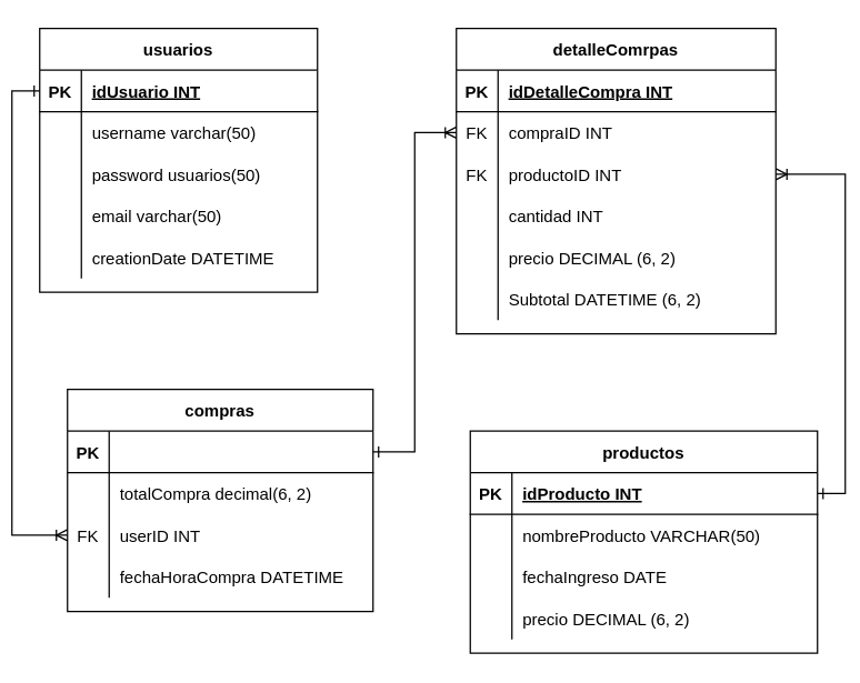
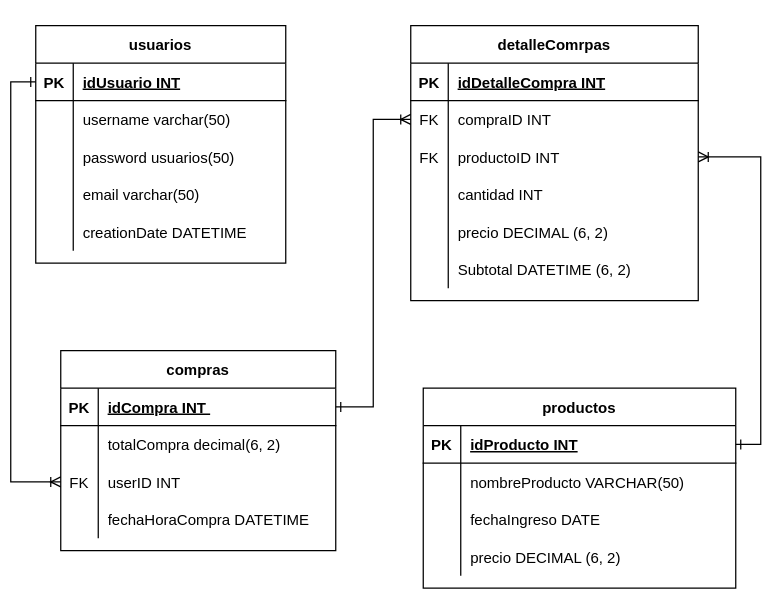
  <mxCell id="0" />
  <mxCell id="1" parent="0" />
  <mxCell id="2" value="usuarios" style="shape=table;startSize=30;container=1;collapsible=1;childLayout=tableLayout;fixedRows=1;rowLines=0;fontStyle=1;align=center;resizeLast=1;" parent="1" vertex="1"><mxGeometry x="20" y="20" width="200" height="190" as="geometry" /></mxCell>
  <mxCell id="3" value="" style="shape=partialRectangle;collapsible=0;dropTarget=0;pointerEvents=0;fillColor=none;top=0;left=0;bottom=1;right=0;points=[[0,0.5],[1,0.5]];portConstraint=eastwest;" parent="2" vertex="1"><mxGeometry y="30" width="200" height="30" as="geometry" /></mxCell>
  <mxCell id="4" value="PK" style="shape=partialRectangle;connectable=0;fillColor=none;top=0;left=0;bottom=0;right=0;fontStyle=1;overflow=hidden;" parent="3" vertex="1"><mxGeometry width="30" height="30" as="geometry" /></mxCell>
  <mxCell id="5" value="idUsuario INT" style="shape=partialRectangle;connectable=0;fillColor=none;top=0;left=0;bottom=0;right=0;align=left;spacingLeft=6;fontStyle=5;overflow=hidden;" parent="3" vertex="1"><mxGeometry x="30" width="170" height="30" as="geometry" /></mxCell>
  <mxCell id="6" value="" style="shape=partialRectangle;collapsible=0;dropTarget=0;pointerEvents=0;fillColor=none;top=0;left=0;bottom=0;right=0;points=[[0,0.5],[1,0.5]];portConstraint=eastwest;" parent="2" vertex="1"><mxGeometry y="60" width="200" height="30" as="geometry" /></mxCell>
  <mxCell id="7" value="" style="shape=partialRectangle;connectable=0;fillColor=none;top=0;left=0;bottom=0;right=0;editable=1;overflow=hidden;" parent="6" vertex="1"><mxGeometry width="30" height="30" as="geometry" /></mxCell>
  <mxCell id="8" value="username varchar(50)" style="shape=partialRectangle;connectable=0;fillColor=none;top=0;left=0;bottom=0;right=0;align=left;spacingLeft=6;overflow=hidden;" parent="6" vertex="1"><mxGeometry x="30" width="170" height="30" as="geometry" /></mxCell>
  <mxCell id="9" value="" style="shape=partialRectangle;collapsible=0;dropTarget=0;pointerEvents=0;fillColor=none;top=0;left=0;bottom=0;right=0;points=[[0,0.5],[1,0.5]];portConstraint=eastwest;" parent="2" vertex="1"><mxGeometry y="90" width="200" height="30" as="geometry" /></mxCell>
  <mxCell id="10" value="" style="shape=partialRectangle;connectable=0;fillColor=none;top=0;left=0;bottom=0;right=0;editable=1;overflow=hidden;" parent="9" vertex="1"><mxGeometry width="30" height="30" as="geometry" /></mxCell>
  <mxCell id="11" value="password usuarios(50)" style="shape=partialRectangle;connectable=0;fillColor=none;top=0;left=0;bottom=0;right=0;align=left;spacingLeft=6;overflow=hidden;" parent="9" vertex="1"><mxGeometry x="30" width="170" height="30" as="geometry" /></mxCell>
  <mxCell id="12" value="" style="shape=partialRectangle;collapsible=0;dropTarget=0;pointerEvents=0;fillColor=none;top=0;left=0;bottom=0;right=0;points=[[0,0.5],[1,0.5]];portConstraint=eastwest;" parent="2" vertex="1"><mxGeometry y="120" width="200" height="30" as="geometry" /></mxCell>
  <mxCell id="13" value="" style="shape=partialRectangle;connectable=0;fillColor=none;top=0;left=0;bottom=0;right=0;editable=1;overflow=hidden;" parent="12" vertex="1"><mxGeometry width="30" height="30" as="geometry" /></mxCell>
  <mxCell id="14" value="email varchar(50)" style="shape=partialRectangle;connectable=0;fillColor=none;top=0;left=0;bottom=0;right=0;align=left;spacingLeft=6;overflow=hidden;" parent="12" vertex="1"><mxGeometry x="30" width="170" height="30" as="geometry" /></mxCell>
  <mxCell id="15" value="" style="shape=partialRectangle;collapsible=0;dropTarget=0;pointerEvents=0;fillColor=none;top=0;left=0;bottom=0;right=0;points=[[0,0.5],[1,0.5]];portConstraint=eastwest;" parent="2" vertex="1"><mxGeometry y="150" width="200" height="30" as="geometry" /></mxCell>
  <mxCell id="16" value="" style="shape=partialRectangle;connectable=0;fillColor=none;top=0;left=0;bottom=0;right=0;editable=1;overflow=hidden;" parent="15" vertex="1"><mxGeometry width="30" height="30" as="geometry" /></mxCell>
  <mxCell id="17" value="creationDate DATETIME" style="shape=partialRectangle;connectable=0;fillColor=none;top=0;left=0;bottom=0;right=0;align=left;spacingLeft=6;overflow=hidden;" parent="15" vertex="1"><mxGeometry x="30" width="170" height="30" as="geometry" /></mxCell>
  <mxCell id="18" value="compras" style="shape=table;startSize=30;container=1;collapsible=1;childLayout=tableLayout;fixedRows=1;rowLines=0;fontStyle=1;align=center;resizeLast=1;" parent="1" vertex="1"><mxGeometry x="40" y="280" width="220" height="160" as="geometry" /></mxCell>
  <mxCell id="19" value="" style="shape=partialRectangle;collapsible=0;dropTarget=0;pointerEvents=0;fillColor=none;top=0;left=0;bottom=1;right=0;points=[[0,0.5],[1,0.5]];portConstraint=eastwest;" parent="18" vertex="1"><mxGeometry y="30" width="220" height="30" as="geometry" /></mxCell>
  <mxCell id="20" value="PK" style="shape=partialRectangle;connectable=0;fillColor=none;top=0;left=0;bottom=0;right=0;fontStyle=1;overflow=hidden;" parent="19" vertex="1"><mxGeometry width="30" height="30" as="geometry" /></mxCell>
+ <mxCell id="21" value="idCompra INT " style="shape=partialRectangle;connectable=0;fillColor=none;top=0;left=0;bottom=0;right=0;align=left;spacingLeft=6;fontStyle=5;overflow=hidden;" parent="19" vertex="1"><mxGeometry x="30" width="190" height="30" as="geometry" /></mxCell>
  <mxCell id="22" value="" style="shape=partialRectangle;collapsible=0;dropTarget=0;pointerEvents=0;fillColor=none;top=0;left=0;bottom=0;right=0;points=[[0,0.5],[1,0.5]];portConstraint=eastwest;" parent="18" vertex="1"><mxGeometry y="60" width="220" height="30" as="geometry" /></mxCell>
  <mxCell id="23" value="" style="shape=partialRectangle;connectable=0;fillColor=none;top=0;left=0;bottom=0;right=0;editable=1;overflow=hidden;" parent="22" vertex="1"><mxGeometry width="30" height="30" as="geometry" /></mxCell>
  <mxCell id="24" value="totalCompra decimal(6, 2)" style="shape=partialRectangle;connectable=0;fillColor=none;top=0;left=0;bottom=0;right=0;align=left;spacingLeft=6;overflow=hidden;" parent="22" vertex="1"><mxGeometry x="30" width="190" height="30" as="geometry" /></mxCell>
  <mxCell id="25" value="" style="shape=partialRectangle;collapsible=0;dropTarget=0;pointerEvents=0;fillColor=none;top=0;left=0;bottom=0;right=0;points=[[0,0.5],[1,0.5]];portConstraint=eastwest;" parent="18" vertex="1"><mxGeometry y="90" width="220" height="30" as="geometry" /></mxCell>
  <mxCell id="26" value="FK" style="shape=partialRectangle;connectable=0;fillColor=none;top=0;left=0;bottom=0;right=0;editable=1;overflow=hidden;" parent="25" vertex="1"><mxGeometry width="30" height="30" as="geometry" /></mxCell>
  <mxCell id="27" value="userID INT" style="shape=partialRectangle;connectable=0;fillColor=none;top=0;left=0;bottom=0;right=0;align=left;spacingLeft=6;overflow=hidden;" parent="25" vertex="1"><mxGeometry x="30" width="190" height="30" as="geometry" /></mxCell>
  <mxCell id="28" value="" style="shape=partialRectangle;collapsible=0;dropTarget=0;pointerEvents=0;fillColor=none;top=0;left=0;bottom=0;right=0;points=[[0,0.5],[1,0.5]];portConstraint=eastwest;" parent="18" vertex="1"><mxGeometry y="120" width="220" height="30" as="geometry" /></mxCell>
  <mxCell id="29" value="" style="shape=partialRectangle;connectable=0;fillColor=none;top=0;left=0;bottom=0;right=0;editable=1;overflow=hidden;" parent="28" vertex="1"><mxGeometry width="30" height="30" as="geometry" /></mxCell>
  <mxCell id="30" value="fechaHoraCompra DATETIME" style="shape=partialRectangle;connectable=0;fillColor=none;top=0;left=0;bottom=0;right=0;align=left;spacingLeft=6;overflow=hidden;" parent="28" vertex="1"><mxGeometry x="30" width="190" height="30" as="geometry" /></mxCell>
  <mxCell id="31" style="edgeStyle=orthogonalEdgeStyle;rounded=0;orthogonalLoop=1;jettySize=auto;html=1;entryX=0;entryY=0.5;entryDx=0;entryDy=0;exitX=0;exitY=0.5;exitDx=0;exitDy=0;startArrow=ERone;startFill=0;endArrow=ERoneToMany;endFill=0;" parent="1" source="3" target="25" edge="1"><mxGeometry relative="1" as="geometry" /></mxCell>
  <mxCell id="32" value="detalleComrpas" style="shape=table;startSize=30;container=1;collapsible=1;childLayout=tableLayout;fixedRows=1;rowLines=0;fontStyle=1;align=center;resizeLast=1;" parent="1" vertex="1"><mxGeometry x="320" y="20" width="230" height="220" as="geometry" /></mxCell>
  <mxCell id="33" value="" style="shape=partialRectangle;collapsible=0;dropTarget=0;pointerEvents=0;fillColor=none;top=0;left=0;bottom=1;right=0;points=[[0,0.5],[1,0.5]];portConstraint=eastwest;" parent="32" vertex="1"><mxGeometry y="30" width="230" height="30" as="geometry" /></mxCell>
  <mxCell id="34" value="PK" style="shape=partialRectangle;connectable=0;fillColor=none;top=0;left=0;bottom=0;right=0;fontStyle=1;overflow=hidden;" parent="33" vertex="1"><mxGeometry width="30" height="30" as="geometry" /></mxCell>
  <mxCell id="35" value="idDetalleCompra INT" style="shape=partialRectangle;connectable=0;fillColor=none;top=0;left=0;bottom=0;right=0;align=left;spacingLeft=6;fontStyle=5;overflow=hidden;" parent="33" vertex="1"><mxGeometry x="30" width="200" height="30" as="geometry" /></mxCell>
  <mxCell id="36" value="" style="shape=partialRectangle;collapsible=0;dropTarget=0;pointerEvents=0;fillColor=none;top=0;left=0;bottom=0;right=0;points=[[0,0.5],[1,0.5]];portConstraint=eastwest;" parent="32" vertex="1"><mxGeometry y="60" width="230" height="30" as="geometry" /></mxCell>
  <mxCell id="37" value="FK" style="shape=partialRectangle;connectable=0;fillColor=none;top=0;left=0;bottom=0;right=0;editable=1;overflow=hidden;" parent="36" vertex="1"><mxGeometry width="30" height="30" as="geometry" /></mxCell>
  <mxCell id="38" value="compraID INT" style="shape=partialRectangle;connectable=0;fillColor=none;top=0;left=0;bottom=0;right=0;align=left;spacingLeft=6;overflow=hidden;" parent="36" vertex="1"><mxGeometry x="30" width="200" height="30" as="geometry" /></mxCell>
  <mxCell id="39" value="" style="shape=partialRectangle;collapsible=0;dropTarget=0;pointerEvents=0;fillColor=none;top=0;left=0;bottom=0;right=0;points=[[0,0.5],[1,0.5]];portConstraint=eastwest;" parent="32" vertex="1"><mxGeometry y="90" width="230" height="30" as="geometry" /></mxCell>
  <mxCell id="40" value="FK" style="shape=partialRectangle;connectable=0;fillColor=none;top=0;left=0;bottom=0;right=0;editable=1;overflow=hidden;" parent="39" vertex="1"><mxGeometry width="30" height="30" as="geometry" /></mxCell>
  <mxCell id="41" value="productoID INT " style="shape=partialRectangle;connectable=0;fillColor=none;top=0;left=0;bottom=0;right=0;align=left;spacingLeft=6;overflow=hidden;" parent="39" vertex="1"><mxGeometry x="30" width="200" height="30" as="geometry" /></mxCell>
  <mxCell id="42" value="" style="shape=partialRectangle;collapsible=0;dropTarget=0;pointerEvents=0;fillColor=none;top=0;left=0;bottom=0;right=0;points=[[0,0.5],[1,0.5]];portConstraint=eastwest;" parent="32" vertex="1"><mxGeometry y="120" width="230" height="30" as="geometry" /></mxCell>
  <mxCell id="43" value="" style="shape=partialRectangle;connectable=0;fillColor=none;top=0;left=0;bottom=0;right=0;editable=1;overflow=hidden;" parent="42" vertex="1"><mxGeometry width="30" height="30" as="geometry" /></mxCell>
  <mxCell id="44" value="cantidad INT" style="shape=partialRectangle;connectable=0;fillColor=none;top=0;left=0;bottom=0;right=0;align=left;spacingLeft=6;overflow=hidden;" parent="42" vertex="1"><mxGeometry x="30" width="200" height="30" as="geometry" /></mxCell>
  <mxCell id="45" value="" style="shape=partialRectangle;collapsible=0;dropTarget=0;pointerEvents=0;fillColor=none;top=0;left=0;bottom=0;right=0;points=[[0,0.5],[1,0.5]];portConstraint=eastwest;" parent="32" vertex="1"><mxGeometry y="150" width="230" height="30" as="geometry" /></mxCell>
  <mxCell id="46" value="" style="shape=partialRectangle;connectable=0;fillColor=none;top=0;left=0;bottom=0;right=0;editable=1;overflow=hidden;" parent="45" vertex="1"><mxGeometry width="30" height="30" as="geometry" /></mxCell>
  <mxCell id="47" value="precio DECIMAL (6, 2)" style="shape=partialRectangle;connectable=0;fillColor=none;top=0;left=0;bottom=0;right=0;align=left;spacingLeft=6;overflow=hidden;" parent="45" vertex="1"><mxGeometry x="30" width="200" height="30" as="geometry" /></mxCell>
  <mxCell id="48" value="" style="shape=partialRectangle;collapsible=0;dropTarget=0;pointerEvents=0;fillColor=none;top=0;left=0;bottom=0;right=0;points=[[0,0.5],[1,0.5]];portConstraint=eastwest;" parent="32" vertex="1"><mxGeometry y="180" width="230" height="30" as="geometry" /></mxCell>
  <mxCell id="49" value="" style="shape=partialRectangle;connectable=0;fillColor=none;top=0;left=0;bottom=0;right=0;editable=1;overflow=hidden;" parent="48" vertex="1"><mxGeometry width="30" height="30" as="geometry" /></mxCell>
  <mxCell id="50" value="Subtotal DATETIME (6, 2)" style="shape=partialRectangle;connectable=0;fillColor=none;top=0;left=0;bottom=0;right=0;align=left;spacingLeft=6;overflow=hidden;" parent="48" vertex="1"><mxGeometry x="30" width="200" height="30" as="geometry" /></mxCell>
  <mxCell id="51" value="productos" style="shape=table;startSize=30;container=1;collapsible=1;childLayout=tableLayout;fixedRows=1;rowLines=0;fontStyle=1;align=center;resizeLast=1;" parent="1" vertex="1"><mxGeometry x="330" y="310" width="250" height="160" as="geometry" /></mxCell>
  <mxCell id="52" value="" style="shape=partialRectangle;collapsible=0;dropTarget=0;pointerEvents=0;fillColor=none;top=0;left=0;bottom=1;right=0;points=[[0,0.5],[1,0.5]];portConstraint=eastwest;" parent="51" vertex="1"><mxGeometry y="30" width="250" height="30" as="geometry" /></mxCell>
  <mxCell id="53" value="PK" style="shape=partialRectangle;connectable=0;fillColor=none;top=0;left=0;bottom=0;right=0;fontStyle=1;overflow=hidden;" parent="52" vertex="1"><mxGeometry width="30" height="30" as="geometry" /></mxCell>
  <mxCell id="54" value="idProducto INT" style="shape=partialRectangle;connectable=0;fillColor=none;top=0;left=0;bottom=0;right=0;align=left;spacingLeft=6;fontStyle=5;overflow=hidden;" parent="52" vertex="1"><mxGeometry x="30" width="220" height="30" as="geometry" /></mxCell>
  <mxCell id="55" value="" style="shape=partialRectangle;collapsible=0;dropTarget=0;pointerEvents=0;fillColor=none;top=0;left=0;bottom=0;right=0;points=[[0,0.5],[1,0.5]];portConstraint=eastwest;" parent="51" vertex="1"><mxGeometry y="60" width="250" height="30" as="geometry" /></mxCell>
  <mxCell id="56" value="" style="shape=partialRectangle;connectable=0;fillColor=none;top=0;left=0;bottom=0;right=0;editable=1;overflow=hidden;" parent="55" vertex="1"><mxGeometry width="30" height="30" as="geometry" /></mxCell>
  <mxCell id="57" value="nombreProducto VARCHAR(50)" style="shape=partialRectangle;connectable=0;fillColor=none;top=0;left=0;bottom=0;right=0;align=left;spacingLeft=6;overflow=hidden;" parent="55" vertex="1"><mxGeometry x="30" width="220" height="30" as="geometry" /></mxCell>
  <mxCell id="58" value="" style="shape=partialRectangle;collapsible=0;dropTarget=0;pointerEvents=0;fillColor=none;top=0;left=0;bottom=0;right=0;points=[[0,0.5],[1,0.5]];portConstraint=eastwest;" parent="51" vertex="1"><mxGeometry y="90" width="250" height="30" as="geometry" /></mxCell>
  <mxCell id="59" value="" style="shape=partialRectangle;connectable=0;fillColor=none;top=0;left=0;bottom=0;right=0;editable=1;overflow=hidden;" parent="58" vertex="1"><mxGeometry width="30" height="30" as="geometry" /></mxCell>
  <mxCell id="60" value="fechaIngreso DATE" style="shape=partialRectangle;connectable=0;fillColor=none;top=0;left=0;bottom=0;right=0;align=left;spacingLeft=6;overflow=hidden;" parent="58" vertex="1"><mxGeometry x="30" width="220" height="30" as="geometry" /></mxCell>
  <mxCell id="61" value="" style="shape=partialRectangle;collapsible=0;dropTarget=0;pointerEvents=0;fillColor=none;top=0;left=0;bottom=0;right=0;points=[[0,0.5],[1,0.5]];portConstraint=eastwest;" vertex="1" parent="51"><mxGeometry y="120" width="250" height="30" as="geometry" /></mxCell>
  <mxCell id="62" value="" style="shape=partialRectangle;connectable=0;fillColor=none;top=0;left=0;bottom=0;right=0;editable=1;overflow=hidden;" vertex="1" parent="61"><mxGeometry width="30" height="30" as="geometry" /></mxCell>
  <mxCell id="63" value="precio DECIMAL (6, 2)" style="shape=partialRectangle;connectable=0;fillColor=none;top=0;left=0;bottom=0;right=0;align=left;spacingLeft=6;overflow=hidden;" vertex="1" parent="61"><mxGeometry x="30" width="220" height="30" as="geometry" /></mxCell>
  <mxCell id="64" style="edgeStyle=orthogonalEdgeStyle;rounded=0;orthogonalLoop=1;jettySize=auto;html=1;entryX=0;entryY=0.5;entryDx=0;entryDy=0;startArrow=ERone;startFill=0;endArrow=ERoneToMany;endFill=0;" parent="1" source="19" target="36" edge="1"><mxGeometry relative="1" as="geometry" /></mxCell>
  <mxCell id="65" style="edgeStyle=orthogonalEdgeStyle;rounded=0;orthogonalLoop=1;jettySize=auto;html=1;entryX=1;entryY=0.5;entryDx=0;entryDy=0;startArrow=ERone;startFill=0;endArrow=ERoneToMany;endFill=0;exitX=1;exitY=0.5;exitDx=0;exitDy=0;" parent="1" source="52" target="39" edge="1"><mxGeometry relative="1" as="geometry" /></mxCell>
